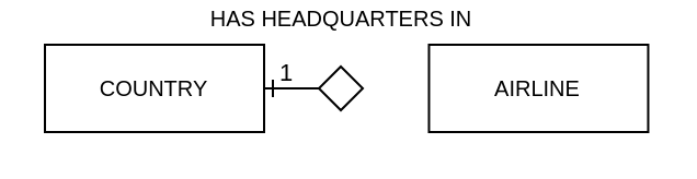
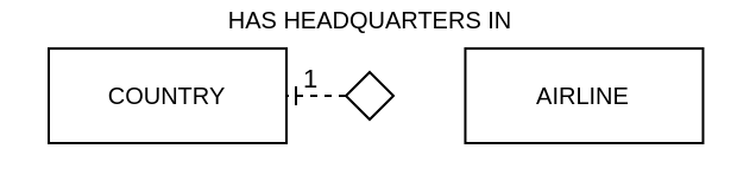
  <mxCell id="0" />
  <mxCell id="1" parent="0" />
  <mxCell id="2" value="COUNTRY" style="whiteSpace=wrap;html=1;align=center;fontSize=10;" parent="1" vertex="1"><mxGeometry x="20" y="20" width="100" height="40" as="geometry" /></mxCell>
  <mxCell id="3" value="AIRLINE" style="whiteSpace=wrap;html=1;align=center;fontSize=10;" parent="1" vertex="1"><mxGeometry x="195.23" y="20" width="100" height="40" as="geometry" /></mxCell>
- <mxCell id="4" style="edgeStyle=orthogonalEdgeStyle;rounded=0;orthogonalLoop=1;jettySize=auto;html=1;exitX=0;exitY=0.5;exitDx=0;exitDy=0;entryX=1;entryY=0.5;entryDx=0;entryDy=0;endArrow=ERone;endFill=0;fontColor=#000000;strokeColor=#000000;" parent="1" source="6" target="2" edge="1"><mxGeometry relative="1" as="geometry" /></mxCell>
+ <mxCell id="4" style="edgeStyle=orthogonalEdgeStyle;rounded=0;orthogonalLoop=1;jettySize=auto;html=1;exitX=0;exitY=0.5;exitDx=0;exitDy=0;entryX=1;entryY=0.5;entryDx=0;entryDy=0;endArrow=ERone;endFill=0;fontColor=#000000;strokeColor=#000000;dashed=1;" parent="1" source="6" target="2" edge="1"><mxGeometry relative="1" as="geometry" /></mxCell>
  <mxCell id="5" value="1" style="edgeLabel;html=1;align=center;verticalAlign=bottom;resizable=0;points=[];labelPosition=center;verticalLabelPosition=top;fontColor=#000000;labelBackgroundColor=none;" parent="4" vertex="1" connectable="0"><mxGeometry x="0.74" y="1" relative="1" as="geometry"><mxPoint x="6" as="offset" /></mxGeometry></mxCell>
  <mxCell id="6" value="&lt;span style=&quot;text-align: left;&quot;&gt;HAS&amp;nbsp;&lt;/span&gt;HEADQUARTERS IN" style="shape=rhombus;perimeter=rhombusPerimeter;html=1;align=center;fontSize=10;labelPosition=center;verticalLabelPosition=top;verticalAlign=bottom;fontColor=#000000;strokeColor=#000000;spacing=15;" parent="1" vertex="1"><mxGeometry x="145" y="30" width="20" height="20" as="geometry" /></mxCell>
